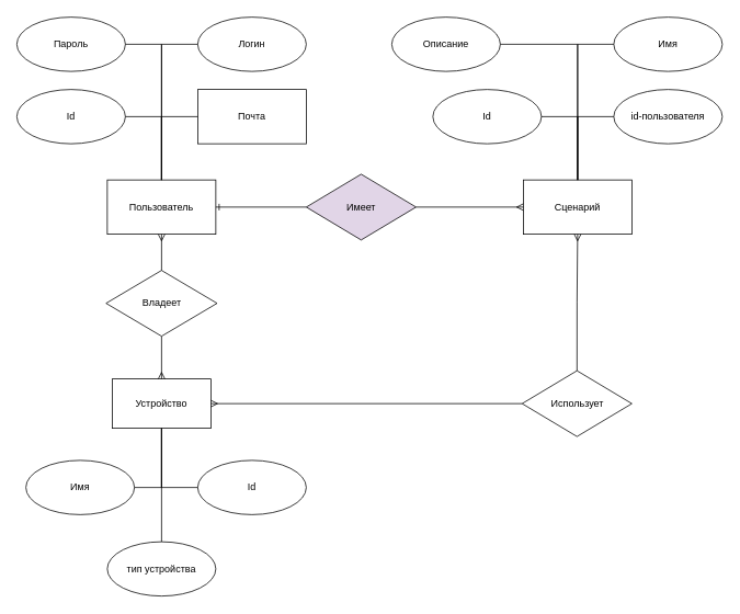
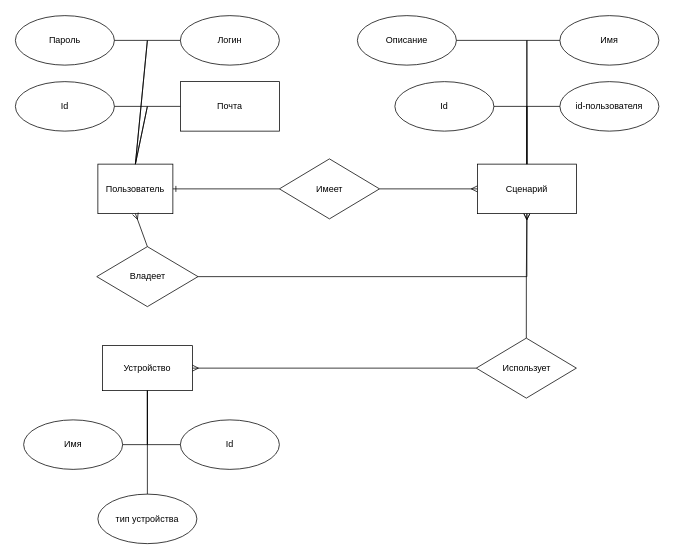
  <mxCell id="0" />
  <mxCell id="1" parent="0" />
- <mxCell id="2" value="Пользователь" style="rounded=0;whiteSpace=wrap;html=1;" vertex="1" parent="1"><mxGeometry x="130" y="218" width="132" height="66" as="geometry" /></mxCell>
+ <mxCell id="2" value="Пользователь" style="rounded=0;whiteSpace=wrap;html=1;" vertex="1" parent="1"><mxGeometry x="130" y="218" width="100" height="66" as="geometry" /></mxCell>
  <mxCell id="3" value="Пароль" style="ellipse;whiteSpace=wrap;html=1;" vertex="1" parent="1"><mxGeometry x="20" y="20" width="132" height="66" as="geometry" /></mxCell>
  <mxCell id="4" value="Логин" style="ellipse;whiteSpace=wrap;html=1;" vertex="1" parent="1"><mxGeometry x="240" y="20" width="132" height="66" as="geometry" /></mxCell>
  <mxCell id="5" value="Id" style="ellipse;whiteSpace=wrap;html=1;" vertex="1" parent="1"><mxGeometry x="20" y="108" width="132" height="66" as="geometry" /></mxCell>
  <mxCell id="6" value="Почта" style="whiteSpace=wrap;html=1;rounded=0;" vertex="1" parent="1"><mxGeometry x="240" y="108" width="132" height="66" as="geometry" /></mxCell>
  <mxCell id="7" value="" style="endArrow=none;html=1;rounded=0;exitX=0.5;exitY=0;exitDx=0;exitDy=0;entryX=0;entryY=0.5;entryDx=0;entryDy=0;" edge="1" parent="1" source="2" target="4"><mxGeometry width="50" height="50" relative="1" as="geometry"><mxPoint x="460" y="301" as="sourcePoint" /><mxPoint x="510" y="251" as="targetPoint" /><Array as="points"><mxPoint x="196" y="53" /></Array></mxGeometry></mxCell>
  <mxCell id="8" value="" style="endArrow=none;html=1;rounded=0;exitX=0.5;exitY=0;exitDx=0;exitDy=0;entryX=1;entryY=0.5;entryDx=0;entryDy=0;" edge="1" parent="1" source="2" target="3"><mxGeometry width="50" height="50" relative="1" as="geometry"><mxPoint x="460" y="301" as="sourcePoint" /><mxPoint x="510" y="251" as="targetPoint" /><Array as="points"><mxPoint x="196" y="53" /></Array></mxGeometry></mxCell>
  <mxCell id="9" value="" style="endArrow=none;html=1;rounded=0;exitX=0.5;exitY=0;exitDx=0;exitDy=0;entryX=0;entryY=0.5;entryDx=0;entryDy=0;" edge="1" parent="1" source="2" target="6"><mxGeometry width="50" height="50" relative="1" as="geometry"><mxPoint x="460" y="301" as="sourcePoint" /><mxPoint x="510" y="251" as="targetPoint" /><Array as="points"><mxPoint x="196" y="141" /></Array></mxGeometry></mxCell>
  <mxCell id="10" value="" style="endArrow=none;html=1;rounded=0;exitX=0.5;exitY=0;exitDx=0;exitDy=0;entryX=1;entryY=0.5;entryDx=0;entryDy=0;" edge="1" parent="1" source="2" target="5"><mxGeometry width="50" height="50" relative="1" as="geometry"><mxPoint x="460" y="301" as="sourcePoint" /><mxPoint x="510" y="251" as="targetPoint" /><Array as="points"><mxPoint x="196" y="141" /></Array></mxGeometry></mxCell>
  <mxCell id="11" value="Устройство" style="rounded=0;whiteSpace=wrap;html=1;" vertex="1" parent="1"><mxGeometry x="136" y="460" width="120" height="60" as="geometry" /></mxCell>
  <mxCell id="12" value="Имя" style="ellipse;whiteSpace=wrap;html=1;" vertex="1" parent="1"><mxGeometry x="31" y="559" width="132" height="66" as="geometry" /></mxCell>
  <mxCell id="13" value="Id" style="ellipse;whiteSpace=wrap;html=1;" vertex="1" parent="1"><mxGeometry x="240" y="559" width="132" height="66" as="geometry" /></mxCell>
  <mxCell id="14" value="" style="endArrow=none;html=1;rounded=0;exitX=0.5;exitY=1;exitDx=0;exitDy=0;entryX=0;entryY=0.5;entryDx=0;entryDy=0;" edge="1" parent="1" source="11" target="13"><mxGeometry width="50" height="50" relative="1" as="geometry"><mxPoint x="504" y="444" as="sourcePoint" /><mxPoint x="554" y="394" as="targetPoint" /><Array as="points"><mxPoint x="196" y="592" /></Array></mxGeometry></mxCell>
  <mxCell id="15" value="" style="endArrow=none;html=1;rounded=0;exitX=1;exitY=0.5;exitDx=0;exitDy=0;entryX=0.5;entryY=1;entryDx=0;entryDy=0;" edge="1" parent="1" source="12" target="11"><mxGeometry width="50" height="50" relative="1" as="geometry"><mxPoint x="504" y="444" as="sourcePoint" /><mxPoint x="554" y="394" as="targetPoint" /><Array as="points"><mxPoint x="196" y="592" /></Array></mxGeometry></mxCell>
- <mxCell id="16" value="" style="edgeStyle=orthogonalEdgeStyle;rounded=0;orthogonalLoop=1;jettySize=auto;html=1;endArrow=ERmany;endFill=0;startArrow=none;startFill=0;" edge="1" parent="1" source="17" target="11"><mxGeometry relative="1" as="geometry" /></mxCell>
+ <mxCell id="16" value="" style="edgeStyle=orthogonalEdgeStyle;rounded=0;orthogonalLoop=1;jettySize=auto;html=1;endArrow=ERmany;endFill=0;startArrow=none;startFill=0;" edge="1" parent="1" source="17" target="19"><mxGeometry relative="1" as="geometry" /></mxCell>
  <mxCell id="17" value="Владеет" style="rhombus;whiteSpace=wrap;html=1;" vertex="1" parent="1"><mxGeometry x="128.5" y="328" width="135" height="80" as="geometry" /></mxCell>
  <mxCell id="18" value="" style="endArrow=ERmany;html=1;rounded=0;entryX=0.5;entryY=1;entryDx=0;entryDy=0;exitX=0.5;exitY=0;exitDx=0;exitDy=0;endFill=0;" edge="1" parent="1" source="17" target="2"><mxGeometry width="50" height="50" relative="1" as="geometry"><mxPoint x="504" y="411" as="sourcePoint" /><mxPoint x="554" y="361" as="targetPoint" /></mxGeometry></mxCell>
  <mxCell id="19" value="Сценарий" style="rounded=0;whiteSpace=wrap;html=1;" vertex="1" parent="1"><mxGeometry x="636" y="218" width="132" height="66" as="geometry" /></mxCell>
  <mxCell id="20" value="Описание" style="ellipse;whiteSpace=wrap;html=1;" vertex="1" parent="1"><mxGeometry x="476" y="20" width="132" height="66" as="geometry" /></mxCell>
  <mxCell id="21" value="Имя" style="ellipse;whiteSpace=wrap;html=1;" vertex="1" parent="1"><mxGeometry x="746" y="20" width="132" height="66" as="geometry" /></mxCell>
  <mxCell id="22" value="Id" style="ellipse;whiteSpace=wrap;html=1;" vertex="1" parent="1"><mxGeometry x="526" y="108" width="132" height="66" as="geometry" /></mxCell>
  <mxCell id="23" value="id-пользователя" style="ellipse;whiteSpace=wrap;html=1;" vertex="1" parent="1"><mxGeometry x="746" y="108" width="132" height="66" as="geometry" /></mxCell>
  <mxCell id="24" value="" style="endArrow=none;html=1;rounded=0;exitX=0.5;exitY=0;exitDx=0;exitDy=0;entryX=0;entryY=0.5;entryDx=0;entryDy=0;" edge="1" parent="1" target="21"><mxGeometry width="50" height="50" relative="1" as="geometry"><mxPoint x="702" y="218" as="sourcePoint" /><mxPoint x="1016" y="251" as="targetPoint" /><Array as="points"><mxPoint x="702" y="53" /></Array></mxGeometry></mxCell>
  <mxCell id="25" value="" style="endArrow=none;html=1;rounded=0;exitX=0.5;exitY=0;exitDx=0;exitDy=0;entryX=1;entryY=0.5;entryDx=0;entryDy=0;" edge="1" parent="1" target="20"><mxGeometry width="50" height="50" relative="1" as="geometry"><mxPoint x="702" y="218" as="sourcePoint" /><mxPoint x="1016" y="251" as="targetPoint" /><Array as="points"><mxPoint x="702" y="53" /></Array></mxGeometry></mxCell>
  <mxCell id="26" value="" style="endArrow=none;html=1;rounded=0;exitX=0.5;exitY=0;exitDx=0;exitDy=0;entryX=0;entryY=0.5;entryDx=0;entryDy=0;" edge="1" parent="1" target="23"><mxGeometry width="50" height="50" relative="1" as="geometry"><mxPoint x="702" y="218" as="sourcePoint" /><mxPoint x="1016" y="251" as="targetPoint" /><Array as="points"><mxPoint x="702" y="141" /></Array></mxGeometry></mxCell>
  <mxCell id="27" value="" style="endArrow=none;html=1;rounded=0;exitX=0.5;exitY=0;exitDx=0;exitDy=0;entryX=1;entryY=0.5;entryDx=0;entryDy=0;" edge="1" parent="1" target="22"><mxGeometry width="50" height="50" relative="1" as="geometry"><mxPoint x="702" y="218" as="sourcePoint" /><mxPoint x="1016" y="251" as="targetPoint" /><Array as="points"><mxPoint x="702" y="141" /></Array></mxGeometry></mxCell>
  <mxCell id="28" style="edgeStyle=orthogonalEdgeStyle;rounded=0;orthogonalLoop=1;jettySize=auto;html=1;exitX=0;exitY=0.5;exitDx=0;exitDy=0;entryX=1;entryY=0.5;entryDx=0;entryDy=0;endArrow=ERone;endFill=0;" edge="1" parent="1" source="30" target="2"><mxGeometry relative="1" as="geometry" /></mxCell>
  <mxCell id="29" style="edgeStyle=orthogonalEdgeStyle;rounded=0;orthogonalLoop=1;jettySize=auto;html=1;exitX=1;exitY=0.5;exitDx=0;exitDy=0;entryX=0;entryY=0.5;entryDx=0;entryDy=0;endArrow=ERmany;endFill=0;" edge="1" parent="1" source="30" target="19"><mxGeometry relative="1" as="geometry" /></mxCell>
- <mxCell id="30" value="Имеет" style="rhombus;whiteSpace=wrap;html=1;fillColor=#e1d5e7;" vertex="1" parent="1"><mxGeometry x="372" y="211" width="133.5" height="80" as="geometry" /></mxCell>
+ <mxCell id="30" value="Имеет" style="rhombus;whiteSpace=wrap;html=1;" vertex="1" parent="1"><mxGeometry x="372" y="211" width="133.5" height="80" as="geometry" /></mxCell>
  <mxCell id="31" style="edgeStyle=orthogonalEdgeStyle;rounded=0;orthogonalLoop=1;jettySize=auto;html=1;exitX=0;exitY=0.5;exitDx=0;exitDy=0;entryX=1;entryY=0.5;entryDx=0;entryDy=0;endArrow=ERmany;endFill=0;" edge="1" parent="1" source="33" target="11"><mxGeometry relative="1" as="geometry" /></mxCell>
  <mxCell id="32" style="edgeStyle=orthogonalEdgeStyle;rounded=0;orthogonalLoop=1;jettySize=auto;html=1;exitX=0.5;exitY=0;exitDx=0;exitDy=0;entryX=0.5;entryY=1;entryDx=0;entryDy=0;endArrow=ERmany;endFill=0;" edge="1" parent="1" source="33" target="19"><mxGeometry relative="1" as="geometry" /></mxCell>
  <mxCell id="33" value="Использует" style="rhombus;whiteSpace=wrap;html=1;" vertex="1" parent="1"><mxGeometry x="634.5" y="450" width="133.5" height="80" as="geometry" /></mxCell>
  <mxCell id="34" value="тип устройства" style="ellipse;whiteSpace=wrap;html=1;" vertex="1" parent="1"><mxGeometry x="130" y="658" width="132" height="66" as="geometry" /></mxCell>
  <mxCell id="35" value="" style="endArrow=none;html=1;rounded=0;exitX=0.5;exitY=1;exitDx=0;exitDy=0;" edge="1" parent="1" source="11" target="34"><mxGeometry width="50" height="50" relative="1" as="geometry"><mxPoint x="416" y="477" as="sourcePoint" /><mxPoint x="466" y="427" as="targetPoint" /></mxGeometry></mxCell>
